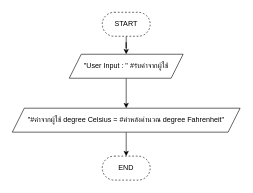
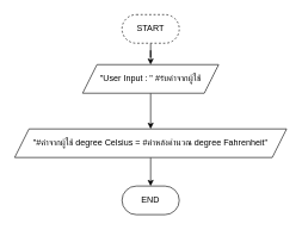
  <mxCell id="0" />
  <mxCell id="1" parent="0" />
  <mxCell id="2" value="" style="edgeStyle=orthogonalEdgeStyle;rounded=0;orthogonalLoop=1;jettySize=auto;html=1;" parent="1" source="3" target="5" edge="1"><mxGeometry relative="1" as="geometry" /></mxCell>
  <mxCell id="3" value="START" style="rounded=1;whiteSpace=wrap;html=1;arcSize=50;dashed=1;" parent="1" vertex="1"><mxGeometry x="170" y="20" width="80" height="40" as="geometry" /></mxCell>
  <mxCell id="4" value="" style="edgeStyle=orthogonalEdgeStyle;rounded=0;orthogonalLoop=1;jettySize=auto;html=1;" parent="1" source="5" target="7" edge="1"><mxGeometry relative="1" as="geometry" /></mxCell>
  <mxCell id="5" value="&quot;User Input : &quot; #รับค่าจากผู้ใช้" style="shape=parallelogram;perimeter=parallelogramPerimeter;whiteSpace=wrap;html=1;fixedSize=1;" parent="1" vertex="1"><mxGeometry x="115" y="90" width="190" height="40" as="geometry" /></mxCell>
  <mxCell id="6" value="" style="edgeStyle=orthogonalEdgeStyle;rounded=0;orthogonalLoop=1;jettySize=auto;html=1;" parent="1" source="7" target="8" edge="1"><mxGeometry relative="1" as="geometry" /></mxCell>
  <mxCell id="7" value="&quot;#ค่าจากผู้ใช้ degree Celsius = #ค่าหลังคำนวณ degree Fahrenheit&quot;" style="shape=parallelogram;perimeter=parallelogramPerimeter;whiteSpace=wrap;html=1;fixedSize=1;" parent="1" vertex="1"><mxGeometry x="20" y="180" width="380" height="40" as="geometry" /></mxCell>
- <mxCell id="8" value="END" style="rounded=1;whiteSpace=wrap;html=1;arcSize=50;dashed=1;" parent="1" vertex="1"><mxGeometry x="170" y="260" width="80" height="40" as="geometry" /></mxCell>
+ <mxCell id="8" value="END" style="rounded=1;whiteSpace=wrap;html=1;arcSize=50;" parent="1" vertex="1"><mxGeometry x="170" y="260" width="80" height="40" as="geometry" /></mxCell>
